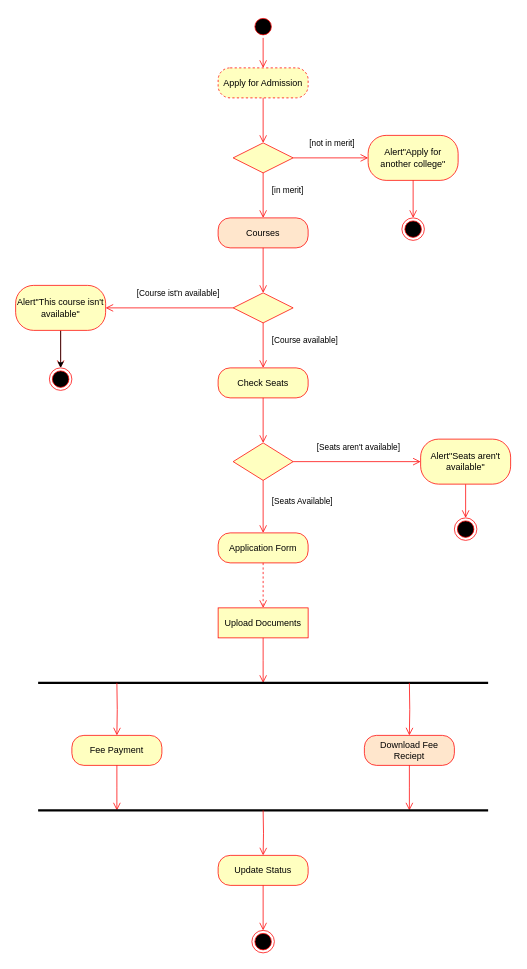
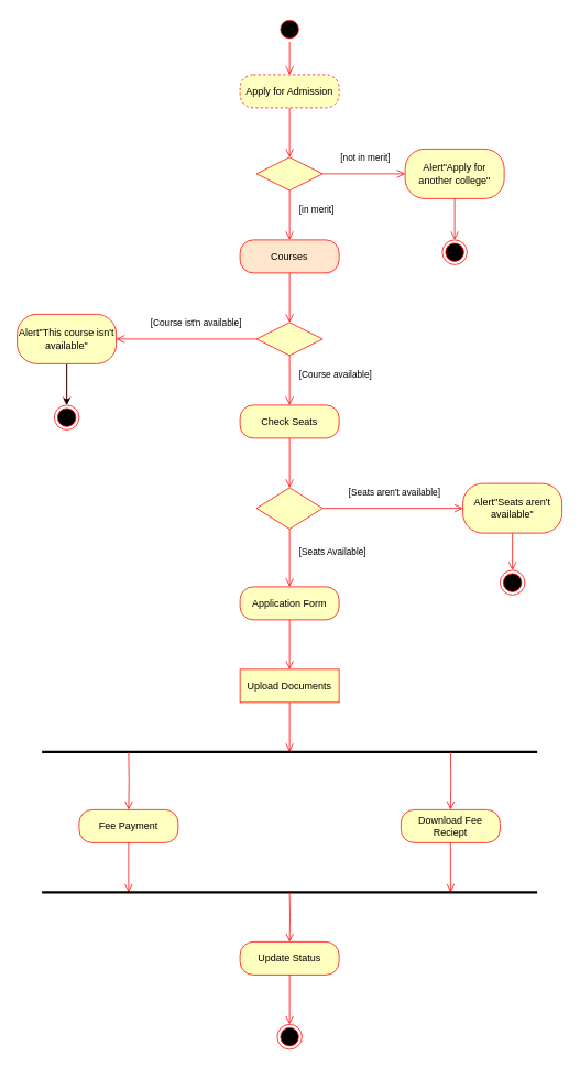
  <mxCell id="0" />
  <mxCell id="1" parent="0" />
  <mxCell id="2" value="" style="ellipse;html=1;shape=startState;fillColor=#000000;strokeColor=#ff0000;" vertex="1" parent="1"><mxGeometry x="335" y="20" width="30" height="30" as="geometry" /></mxCell>
  <mxCell id="3" value="" style="edgeStyle=orthogonalEdgeStyle;html=1;verticalAlign=bottom;endArrow=open;endSize=8;strokeColor=#ff0000;rounded=0;exitX=0.5;exitY=1;exitDx=0;exitDy=0;entryX=0.5;entryY=0;entryDx=0;entryDy=0;" edge="1" source="2" parent="1" target="4"><mxGeometry relative="1" as="geometry"><mxPoint x="350" y="90" as="targetPoint" /></mxGeometry></mxCell>
  <mxCell id="4" value="Apply for Admission" style="rounded=1;whiteSpace=wrap;html=1;arcSize=40;fontColor=#000000;fillColor=#ffffc0;strokeColor=#ff0000;dashed=1;" vertex="1" parent="1"><mxGeometry x="290" y="90" width="120" height="40" as="geometry" /></mxCell>
  <mxCell id="5" value="" style="edgeStyle=orthogonalEdgeStyle;html=1;verticalAlign=bottom;endArrow=open;endSize=8;strokeColor=#ff0000;rounded=0;entryX=0.5;entryY=0;entryDx=0;entryDy=0;exitX=0.5;exitY=1;exitDx=0;exitDy=0;" edge="1" source="4" parent="1" target="6"><mxGeometry relative="1" as="geometry"><mxPoint x="355" y="190" as="targetPoint" /></mxGeometry></mxCell>
  <mxCell id="6" value="&amp;nbsp;" style="rhombus;whiteSpace=wrap;html=1;fontColor=#000000;fillColor=#ffffc0;strokeColor=#ff0000;" vertex="1" parent="1"><mxGeometry x="310" y="190" width="80" height="40" as="geometry" /></mxCell>
  <mxCell id="7" value="[not in merit]" style="edgeStyle=orthogonalEdgeStyle;html=1;align=left;verticalAlign=bottom;endArrow=open;endSize=8;strokeColor=#ff0000;rounded=0;entryX=0;entryY=0.5;entryDx=0;entryDy=0;exitX=1;exitY=0.5;exitDx=0;exitDy=0;" edge="1" source="6" parent="1" target="40"><mxGeometry x="-0.602" y="10" relative="1" as="geometry"><mxPoint x="490" y="210" as="targetPoint" /><mxPoint as="offset" /></mxGeometry></mxCell>
  <mxCell id="8" value="[in merit]" style="edgeStyle=orthogonalEdgeStyle;html=1;align=left;verticalAlign=top;endArrow=open;endSize=8;strokeColor=#ff0000;rounded=0;exitX=0.5;exitY=1;exitDx=0;exitDy=0;entryX=0.5;entryY=0;entryDx=0;entryDy=0;" edge="1" source="6" parent="1" target="10"><mxGeometry x="-0.669" y="10" relative="1" as="geometry"><mxPoint x="350" y="290" as="targetPoint" /><mxPoint as="offset" /></mxGeometry></mxCell>
  <mxCell id="9" value="" style="ellipse;html=1;shape=endState;fillColor=#000000;strokeColor=#ff0000;" vertex="1" parent="1"><mxGeometry x="535" y="290" width="30" height="30" as="geometry" /></mxCell>
  <mxCell id="10" value="Courses" style="rounded=1;whiteSpace=wrap;html=1;arcSize=40;fontColor=#000000;fillColor=#ffe6cc;strokeColor=#ff0000;" vertex="1" parent="1"><mxGeometry x="290" y="290" width="120" height="40" as="geometry" /></mxCell>
  <mxCell id="11" value="" style="edgeStyle=orthogonalEdgeStyle;html=1;verticalAlign=bottom;endArrow=open;endSize=8;strokeColor=#ff0000;rounded=0;exitX=0.5;exitY=1;exitDx=0;exitDy=0;entryX=0.5;entryY=0;entryDx=0;entryDy=0;" edge="1" source="10" parent="1" target="12"><mxGeometry relative="1" as="geometry"><mxPoint x="350" y="390" as="targetPoint" /></mxGeometry></mxCell>
  <mxCell id="12" value="&amp;nbsp;" style="rhombus;whiteSpace=wrap;html=1;fontColor=#000000;fillColor=#ffffc0;strokeColor=#ff0000;" vertex="1" parent="1"><mxGeometry x="310" y="390" width="80" height="40" as="geometry" /></mxCell>
  <mxCell id="13" value="[Course ist'n available]" style="edgeStyle=orthogonalEdgeStyle;html=1;align=left;verticalAlign=bottom;endArrow=open;endSize=8;strokeColor=#ff0000;rounded=0;entryX=1;entryY=0.5;entryDx=0;entryDy=0;exitX=0;exitY=0.5;exitDx=0;exitDy=0;" edge="1" source="12" parent="1" target="42"><mxGeometry x="0.526" y="-10" relative="1" as="geometry"><mxPoint x="140" y="410" as="targetPoint" /><mxPoint x="310" y="410" as="sourcePoint" /><Array as="points" /><mxPoint as="offset" /></mxGeometry></mxCell>
  <mxCell id="14" value="[Course available]" style="edgeStyle=orthogonalEdgeStyle;html=1;align=left;verticalAlign=top;endArrow=open;endSize=8;strokeColor=#ff0000;rounded=0;exitX=0.5;exitY=1;exitDx=0;exitDy=0;entryX=0.5;entryY=0;entryDx=0;entryDy=0;" edge="1" source="12" parent="1" target="17"><mxGeometry x="-0.669" y="10" relative="1" as="geometry"><mxPoint x="350" y="490" as="targetPoint" /><mxPoint as="offset" /></mxGeometry></mxCell>
  <mxCell id="15" value="" style="edgeStyle=orthogonalEdgeStyle;html=1;verticalAlign=bottom;endArrow=open;endSize=8;strokeColor=#ff0000;rounded=0;" edge="1" parent="1"><mxGeometry relative="1" as="geometry"><mxPoint x="80" y="490" as="targetPoint" /><mxPoint x="80" y="430" as="sourcePoint" /></mxGeometry></mxCell>
  <mxCell id="16" value="" style="ellipse;html=1;shape=endState;fillColor=#000000;strokeColor=#ff0000;" vertex="1" parent="1"><mxGeometry x="65" y="490" width="30" height="30" as="geometry" /></mxCell>
  <mxCell id="17" value="Check Seats" style="rounded=1;whiteSpace=wrap;html=1;arcSize=40;fontColor=#000000;fillColor=#ffffc0;strokeColor=#ff0000;" vertex="1" parent="1"><mxGeometry x="290" y="490" width="120" height="40" as="geometry" /></mxCell>
  <mxCell id="18" value="" style="edgeStyle=orthogonalEdgeStyle;html=1;verticalAlign=bottom;endArrow=open;endSize=8;strokeColor=#ff0000;rounded=0;entryX=0.5;entryY=0;entryDx=0;entryDy=0;exitX=0.5;exitY=1;exitDx=0;exitDy=0;" edge="1" source="17" parent="1" target="19"><mxGeometry relative="1" as="geometry"><mxPoint x="350" y="590" as="targetPoint" /><mxPoint x="350" y="530" as="sourcePoint" /></mxGeometry></mxCell>
  <mxCell id="19" value="&amp;nbsp;" style="rhombus;whiteSpace=wrap;html=1;fontColor=#000000;fillColor=#ffffc0;strokeColor=#ff0000;" vertex="1" parent="1"><mxGeometry x="310" y="590" width="80" height="50" as="geometry" /></mxCell>
  <mxCell id="20" value="[Seats aren't available]" style="edgeStyle=orthogonalEdgeStyle;html=1;align=left;verticalAlign=bottom;endArrow=open;endSize=8;strokeColor=#ff0000;rounded=0;entryX=0;entryY=0.5;entryDx=0;entryDy=0;exitX=1;exitY=0.5;exitDx=0;exitDy=0;" edge="1" source="19" parent="1" target="43"><mxGeometry x="-0.648" y="10" relative="1" as="geometry"><mxPoint x="560" y="610" as="targetPoint" /><Array as="points" /><mxPoint as="offset" /></mxGeometry></mxCell>
  <mxCell id="21" value="[Seats Available]" style="edgeStyle=orthogonalEdgeStyle;html=1;align=left;verticalAlign=top;endArrow=open;endSize=8;strokeColor=#ff0000;rounded=0;entryX=0.5;entryY=0;entryDx=0;entryDy=0;exitX=0.5;exitY=1;exitDx=0;exitDy=0;" edge="1" source="19" parent="1" target="24"><mxGeometry x="-0.558" y="10" relative="1" as="geometry"><mxPoint x="350" y="720" as="targetPoint" /><mxPoint as="offset" /></mxGeometry></mxCell>
  <mxCell id="22" value="" style="edgeStyle=orthogonalEdgeStyle;html=1;verticalAlign=bottom;endArrow=open;endSize=8;strokeColor=#ff0000;rounded=0;exitX=0.5;exitY=1;exitDx=0;exitDy=0;entryX=0.5;entryY=0;entryDx=0;entryDy=0;" edge="1" source="43" parent="1" target="23"><mxGeometry relative="1" as="geometry"><mxPoint x="620" y="690" as="targetPoint" /><mxPoint x="620" y="630" as="sourcePoint" /></mxGeometry></mxCell>
  <mxCell id="23" value="" style="ellipse;html=1;shape=endState;fillColor=#000000;strokeColor=#ff0000;" vertex="1" parent="1"><mxGeometry x="605" y="690" width="30" height="30" as="geometry" /></mxCell>
  <mxCell id="24" value="Application Form" style="rounded=1;whiteSpace=wrap;html=1;arcSize=40;fontColor=#000000;fillColor=#ffffc0;strokeColor=#ff0000;" vertex="1" parent="1"><mxGeometry x="290" y="710" width="120" height="40" as="geometry" /></mxCell>
- <mxCell id="25" value="" style="edgeStyle=orthogonalEdgeStyle;html=1;verticalAlign=bottom;endArrow=open;endSize=8;strokeColor=#ff0000;rounded=0;exitX=0.5;exitY=1;exitDx=0;exitDy=0;entryX=0.5;entryY=0;entryDx=0;entryDy=0;dashed=1;" edge="1" source="24" parent="1" target="26"><mxGeometry relative="1" as="geometry"><mxPoint x="350" y="810" as="targetPoint" /></mxGeometry></mxCell>
+ <mxCell id="25" value="" style="edgeStyle=orthogonalEdgeStyle;html=1;verticalAlign=bottom;endArrow=open;endSize=8;strokeColor=#ff0000;rounded=0;exitX=0.5;exitY=1;exitDx=0;exitDy=0;entryX=0.5;entryY=0;entryDx=0;entryDy=0;" edge="1" source="24" parent="1" target="26"><mxGeometry relative="1" as="geometry"><mxPoint x="350" y="810" as="targetPoint" /></mxGeometry></mxCell>
  <mxCell id="26" value="Upload Documents" style="whiteSpace=wrap;html=1;arcSize=40;fontColor=#000000;fillColor=#ffffc0;strokeColor=#ff0000;rounded=0;" vertex="1" parent="1"><mxGeometry x="290" y="810" width="120" height="40" as="geometry" /></mxCell>
  <mxCell id="27" value="" style="edgeStyle=orthogonalEdgeStyle;html=1;verticalAlign=bottom;endArrow=open;endSize=8;strokeColor=#ff0000;rounded=0;exitX=0.5;exitY=1;exitDx=0;exitDy=0;" edge="1" source="26" parent="1"><mxGeometry relative="1" as="geometry"><mxPoint x="350" y="910" as="targetPoint" /></mxGeometry></mxCell>
  <mxCell id="28" value="" style="endArrow=none;startArrow=none;endFill=0;startFill=0;endSize=8;html=1;verticalAlign=bottom;labelBackgroundColor=none;strokeWidth=3;rounded=0;" edge="1" parent="1"><mxGeometry width="160" relative="1" as="geometry"><mxPoint x="50" y="910" as="sourcePoint" /><mxPoint x="650" y="910" as="targetPoint" /></mxGeometry></mxCell>
  <mxCell id="29" value="" style="edgeStyle=orthogonalEdgeStyle;html=1;verticalAlign=bottom;endArrow=open;endSize=8;strokeColor=#ff0000;rounded=0;entryX=0.5;entryY=0;entryDx=0;entryDy=0;" edge="1" parent="1" target="31"><mxGeometry relative="1" as="geometry"><mxPoint x="160" y="980" as="targetPoint" /><mxPoint x="155" y="910" as="sourcePoint" /></mxGeometry></mxCell>
  <mxCell id="30" value="" style="edgeStyle=orthogonalEdgeStyle;html=1;verticalAlign=bottom;endArrow=open;endSize=8;strokeColor=#ff0000;rounded=0;entryX=0.5;entryY=0;entryDx=0;entryDy=0;" edge="1" parent="1" target="33"><mxGeometry relative="1" as="geometry"><mxPoint x="535" y="980" as="targetPoint" /><mxPoint x="545" y="910" as="sourcePoint" /><Array as="points" /></mxGeometry></mxCell>
  <mxCell id="31" value="Fee Payment" style="rounded=1;whiteSpace=wrap;html=1;arcSize=40;fontColor=#000000;fillColor=#ffffc0;strokeColor=#ff0000;" vertex="1" parent="1"><mxGeometry x="95" y="980" width="120" height="40" as="geometry" /></mxCell>
  <mxCell id="32" value="" style="edgeStyle=orthogonalEdgeStyle;html=1;verticalAlign=bottom;endArrow=open;endSize=8;strokeColor=#ff0000;rounded=0;exitX=0.5;exitY=1;exitDx=0;exitDy=0;" edge="1" source="31" parent="1"><mxGeometry relative="1" as="geometry"><mxPoint x="155" y="1080" as="targetPoint" /></mxGeometry></mxCell>
- <mxCell id="33" value="Download Fee Reciept" style="rounded=1;whiteSpace=wrap;html=1;arcSize=40;fontColor=#000000;fillColor=#ffe6cc;strokeColor=#ff0000;" vertex="1" parent="1"><mxGeometry x="485" y="980" width="120" height="40" as="geometry" /></mxCell>
+ <mxCell id="33" value="Download Fee Reciept" style="rounded=1;whiteSpace=wrap;html=1;arcSize=40;fontColor=#000000;fillColor=#ffffc0;strokeColor=#ff0000;" vertex="1" parent="1"><mxGeometry x="485" y="980" width="120" height="40" as="geometry" /></mxCell>
  <mxCell id="34" value="" style="edgeStyle=orthogonalEdgeStyle;html=1;verticalAlign=bottom;endArrow=open;endSize=8;strokeColor=#ff0000;rounded=0;exitX=0.5;exitY=1;exitDx=0;exitDy=0;" edge="1" source="33" parent="1"><mxGeometry relative="1" as="geometry"><mxPoint x="545" y="1080" as="targetPoint" /></mxGeometry></mxCell>
  <mxCell id="35" value="" style="endArrow=none;startArrow=none;endFill=0;startFill=0;endSize=8;html=1;verticalAlign=bottom;labelBackgroundColor=none;strokeWidth=3;rounded=0;" edge="1" parent="1"><mxGeometry width="160" relative="1" as="geometry"><mxPoint x="50" y="1080" as="sourcePoint" /><mxPoint x="650" y="1080" as="targetPoint" /></mxGeometry></mxCell>
  <mxCell id="36" value="Update Status" style="rounded=1;whiteSpace=wrap;html=1;arcSize=40;fontColor=#000000;fillColor=#ffffc0;strokeColor=#ff0000;" vertex="1" parent="1"><mxGeometry x="290" y="1140" width="120" height="40" as="geometry" /></mxCell>
  <mxCell id="37" value="" style="edgeStyle=orthogonalEdgeStyle;html=1;verticalAlign=bottom;endArrow=open;endSize=8;strokeColor=#ff0000;rounded=0;entryX=0.5;entryY=0;entryDx=0;entryDy=0;exitX=0.5;exitY=1;exitDx=0;exitDy=0;" edge="1" source="36" parent="1" target="39"><mxGeometry relative="1" as="geometry"><mxPoint x="350" y="1240" as="targetPoint" /></mxGeometry></mxCell>
  <mxCell id="38" value="" style="edgeStyle=orthogonalEdgeStyle;html=1;verticalAlign=bottom;endArrow=open;endSize=8;strokeColor=#ff0000;rounded=0;entryX=0.5;entryY=0;entryDx=0;entryDy=0;" edge="1" parent="1" target="36"><mxGeometry relative="1" as="geometry"><mxPoint x="360" y="1250" as="targetPoint" /><mxPoint x="350" y="1080" as="sourcePoint" /></mxGeometry></mxCell>
  <mxCell id="39" value="" style="ellipse;html=1;shape=endState;fillColor=#000000;strokeColor=#ff0000;" vertex="1" parent="1"><mxGeometry x="335" y="1240" width="30" height="30" as="geometry" /></mxCell>
  <mxCell id="40" value="Alert&quot;Apply for another college&quot;" style="whiteSpace=wrap;html=1;fillColor=#ffffc0;strokeColor=#ff0000;fontColor=#000000;rounded=1;arcSize=40;" vertex="1" parent="1"><mxGeometry x="490" y="180" width="120" height="60" as="geometry" /></mxCell>
  <mxCell id="41" value="" style="edgeStyle=orthogonalEdgeStyle;rounded=0;orthogonalLoop=1;jettySize=auto;html=1;exitX=0.5;exitY=1;exitDx=0;exitDy=0;entryX=0.5;entryY=0;entryDx=0;entryDy=0;" edge="1" parent="1" source="42" target="16"><mxGeometry relative="1" as="geometry" /></mxCell>
  <mxCell id="42" value="Alert&quot;This course isn't available&quot;" style="whiteSpace=wrap;html=1;fillColor=#ffffc0;strokeColor=#ff0000;fontColor=#000000;rounded=1;arcSize=40;" vertex="1" parent="1"><mxGeometry x="20" y="380" width="120" height="60" as="geometry" /></mxCell>
  <mxCell id="43" value="Alert&quot;Seats aren't available&quot;" style="whiteSpace=wrap;html=1;fillColor=#ffffc0;strokeColor=#ff0000;fontColor=#000000;rounded=1;arcSize=40;" vertex="1" parent="1"><mxGeometry x="560" y="585" width="120" height="60" as="geometry" /></mxCell>
  <mxCell id="44" value="" style="edgeStyle=orthogonalEdgeStyle;html=1;verticalAlign=bottom;endArrow=open;endSize=8;strokeColor=#ff0000;rounded=0;exitX=0.5;exitY=1;exitDx=0;exitDy=0;entryX=0.5;entryY=0;entryDx=0;entryDy=0;" edge="1" parent="1" source="40" target="9"><mxGeometry relative="1" as="geometry"><mxPoint x="360" y="100" as="targetPoint" /><mxPoint x="360" y="60" as="sourcePoint" /></mxGeometry></mxCell>
